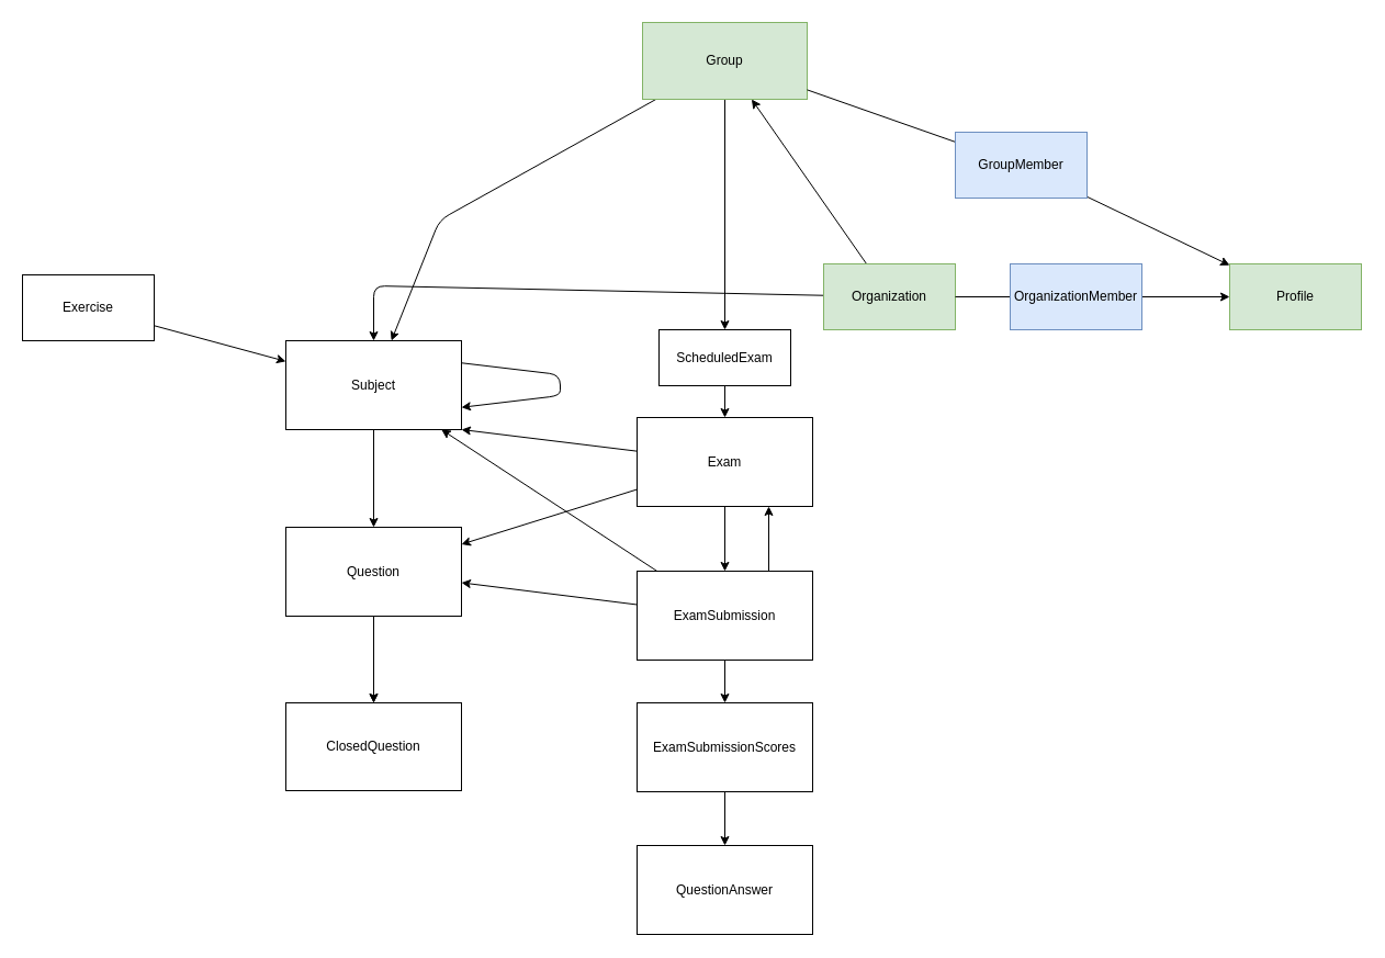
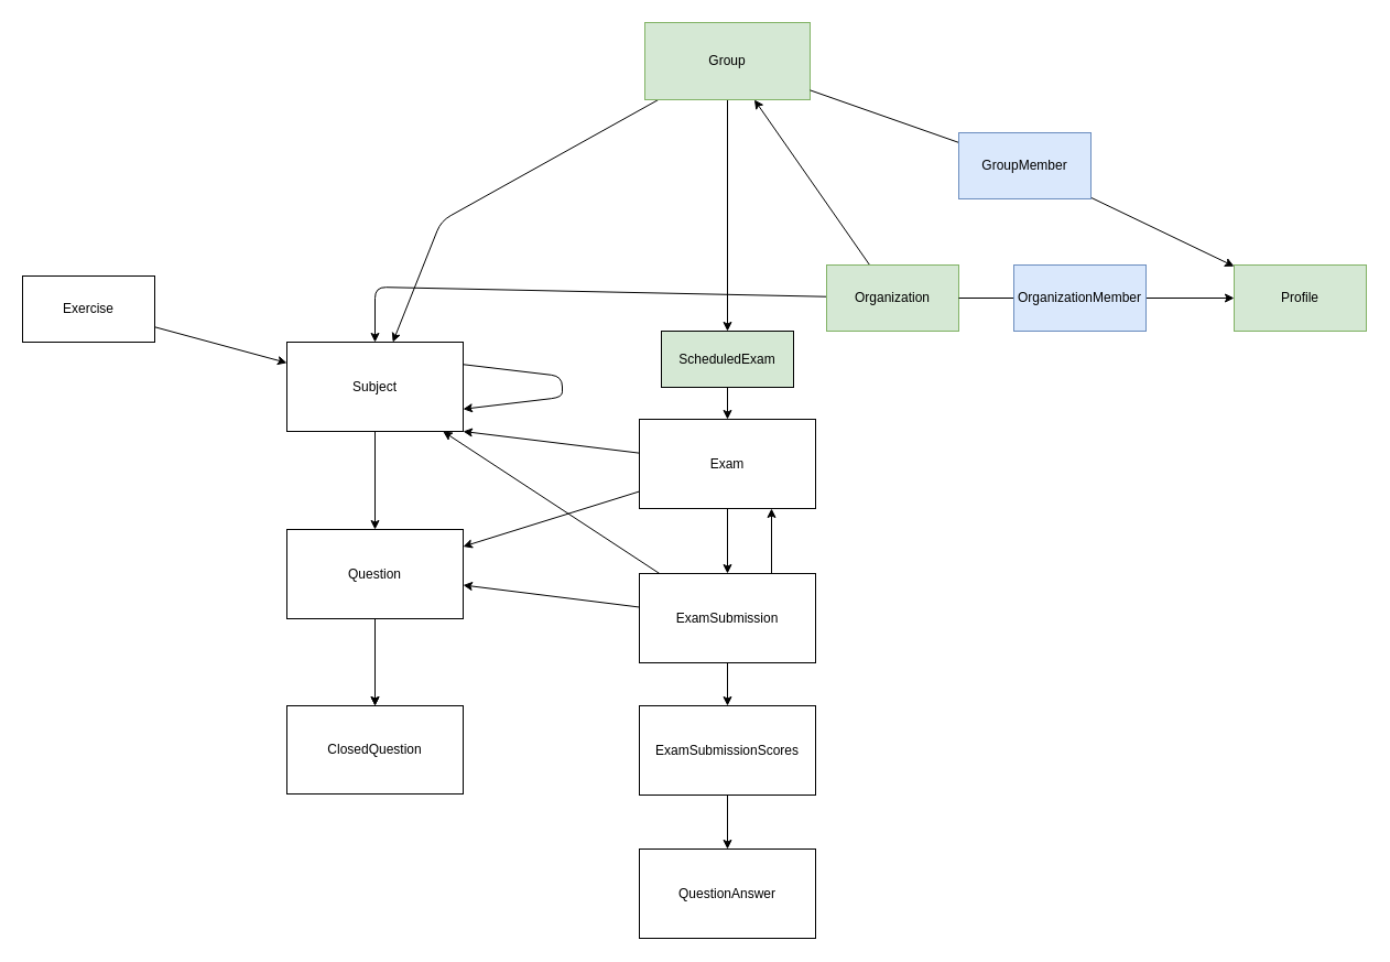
  <mxCell id="0" />
  <mxCell id="1" parent="0" />
  <mxCell id="2" value="" style="edgeStyle=none;html=1;" parent="1" source="4" target="5" edge="1"><mxGeometry relative="1" as="geometry" /></mxCell>
  <mxCell id="3" value="" style="edgeStyle=none;html=1;" parent="1" source="4" target="5" edge="1"><mxGeometry relative="1" as="geometry" /></mxCell>
  <mxCell id="4" value="Question" style="rounded=0;whiteSpace=wrap;html=1;" parent="1" vertex="1"><mxGeometry x="260" y="480" width="160" height="81" as="geometry" /></mxCell>
  <mxCell id="5" value="ClosedQuestion" style="rounded=0;whiteSpace=wrap;html=1;" parent="1" vertex="1"><mxGeometry x="260" y="640" width="160" height="80" as="geometry" /></mxCell>
  <mxCell id="6" style="edgeStyle=none;html=1;" parent="1" source="7" target="4" edge="1"><mxGeometry relative="1" as="geometry" /></mxCell>
  <mxCell id="7" value="Subject" style="rounded=0;whiteSpace=wrap;html=1;" parent="1" vertex="1"><mxGeometry x="260" y="310" width="160" height="81" as="geometry" /></mxCell>
  <mxCell id="8" style="edgeStyle=none;html=1;entryX=1;entryY=0.75;entryDx=0;entryDy=0;exitX=1;exitY=0.25;exitDx=0;exitDy=0;" parent="1" source="7" target="7" edge="1"><mxGeometry relative="1" as="geometry"><Array as="points"><mxPoint x="510" y="341" /><mxPoint x="510" y="360" /></Array></mxGeometry></mxCell>
  <mxCell id="9" style="edgeStyle=none;html=1;entryX=0.5;entryY=0;entryDx=0;entryDy=0;" parent="1" source="12" target="7" edge="1"><mxGeometry relative="1" as="geometry"><Array as="points"><mxPoint x="340" y="260" /></Array></mxGeometry></mxCell>
  <mxCell id="10" style="edgeStyle=none;html=1;" parent="1" source="12" target="17" edge="1"><mxGeometry relative="1" as="geometry" /></mxCell>
  <mxCell id="11" style="edgeStyle=none;html=1;startArrow=none;" parent="1" source="35" target="13" edge="1"><mxGeometry relative="1" as="geometry" /></mxCell>
  <mxCell id="12" value="Organization" style="rounded=0;whiteSpace=wrap;html=1;fillColor=#d5e8d4;strokeColor=#82b366;" parent="1" vertex="1"><mxGeometry x="750" y="240" width="120" height="60" as="geometry" /></mxCell>
  <mxCell id="13" value="Profile" style="rounded=0;whiteSpace=wrap;html=1;fillColor=#d5e8d4;strokeColor=#82b366;" parent="1" vertex="1"><mxGeometry x="1120" y="240" width="120" height="60" as="geometry" /></mxCell>
  <mxCell id="14" style="edgeStyle=none;html=1;startArrow=none;" parent="1" source="37" target="13" edge="1"><mxGeometry relative="1" as="geometry" /></mxCell>
  <mxCell id="15" style="edgeStyle=none;html=1;" parent="1" source="17" target="31" edge="1"><mxGeometry relative="1" as="geometry" /></mxCell>
  <mxCell id="16" style="edgeStyle=none;html=1;" parent="1" source="17" target="7" edge="1"><mxGeometry relative="1" as="geometry"><Array as="points"><mxPoint x="400" y="200" /></Array></mxGeometry></mxCell>
  <mxCell id="17" value="Group" style="rounded=0;whiteSpace=wrap;html=1;fillColor=#d5e8d4;strokeColor=#82b366;" parent="1" vertex="1"><mxGeometry x="585" y="20" width="150" height="70" as="geometry" /></mxCell>
  <mxCell id="18" style="edgeStyle=none;html=1;entryX=1;entryY=1;entryDx=0;entryDy=0;" parent="1" source="21" target="7" edge="1"><mxGeometry relative="1" as="geometry" /></mxCell>
  <mxCell id="19" style="edgeStyle=none;html=1;" parent="1" source="21" target="4" edge="1"><mxGeometry relative="1" as="geometry" /></mxCell>
  <mxCell id="20" style="edgeStyle=none;html=1;" parent="1" source="21" target="26" edge="1"><mxGeometry relative="1" as="geometry" /></mxCell>
  <mxCell id="21" value="Exam" style="rounded=0;whiteSpace=wrap;html=1;" parent="1" vertex="1"><mxGeometry x="580" y="380" width="160" height="81" as="geometry" /></mxCell>
  <mxCell id="22" style="edgeStyle=none;html=1;exitX=0.75;exitY=0;exitDx=0;exitDy=0;entryX=0.75;entryY=1;entryDx=0;entryDy=0;" parent="1" source="26" target="21" edge="1"><mxGeometry relative="1" as="geometry" /></mxCell>
  <mxCell id="23" style="edgeStyle=none;html=1;" parent="1" source="26" target="4" edge="1"><mxGeometry relative="1" as="geometry" /></mxCell>
  <mxCell id="24" style="edgeStyle=none;html=1;" parent="1" source="26" target="7" edge="1"><mxGeometry relative="1" as="geometry" /></mxCell>
  <mxCell id="25" value="" style="edgeStyle=none;html=1;" parent="1" source="26" target="28" edge="1"><mxGeometry relative="1" as="geometry" /></mxCell>
  <mxCell id="26" value="ExamSubmission" style="rounded=0;whiteSpace=wrap;html=1;" parent="1" vertex="1"><mxGeometry x="580" y="520" width="160" height="81" as="geometry" /></mxCell>
  <mxCell id="27" value="" style="edgeStyle=none;html=1;" parent="1" source="28" target="29" edge="1"><mxGeometry relative="1" as="geometry" /></mxCell>
  <mxCell id="28" value="ExamSubmissionScores" style="rounded=0;whiteSpace=wrap;html=1;" parent="1" vertex="1"><mxGeometry x="580" y="640" width="160" height="81" as="geometry" /></mxCell>
  <mxCell id="29" value="QuestionAnswer" style="rounded=0;whiteSpace=wrap;html=1;" parent="1" vertex="1"><mxGeometry x="580" y="770" width="160" height="81" as="geometry" /></mxCell>
  <mxCell id="30" style="edgeStyle=none;html=1;" parent="1" source="31" target="21" edge="1"><mxGeometry relative="1" as="geometry" /></mxCell>
- <mxCell id="31" value="ScheduledExam" style="rounded=0;whiteSpace=wrap;html=1;" parent="1" vertex="1"><mxGeometry x="600" y="300" width="120" height="51" as="geometry" /></mxCell>
+ <mxCell id="31" value="ScheduledExam" style="rounded=0;whiteSpace=wrap;html=1;fillColor=#d5e8d4;" parent="1" vertex="1"><mxGeometry x="600" y="300" width="120" height="51" as="geometry" /></mxCell>
  <mxCell id="32" style="edgeStyle=none;html=1;" parent="1" source="33" target="7" edge="1"><mxGeometry relative="1" as="geometry" /></mxCell>
  <mxCell id="33" value="Exercise" style="rounded=0;whiteSpace=wrap;html=1;" parent="1" vertex="1"><mxGeometry x="20" y="250" width="120" height="60" as="geometry" /></mxCell>
  <mxCell id="34" value="" style="edgeStyle=none;html=1;endArrow=none;" parent="1" source="12" target="35" edge="1"><mxGeometry relative="1" as="geometry"><mxPoint x="870" y="261.622" as="sourcePoint" /><mxPoint x="1120" y="268.378" as="targetPoint" /></mxGeometry></mxCell>
  <mxCell id="35" value="OrganizationMember" style="rounded=0;whiteSpace=wrap;html=1;fillColor=#dae8fc;strokeColor=#6c8ebf;" parent="1" vertex="1"><mxGeometry x="920" y="240" width="120" height="60" as="geometry" /></mxCell>
  <mxCell id="36" value="" style="edgeStyle=none;html=1;endArrow=none;" edge="1" parent="1" source="17" target="37"><mxGeometry relative="1" as="geometry"><mxPoint x="735" y="86.01" as="sourcePoint" /><mxPoint x="1120" y="245.192" as="targetPoint" /></mxGeometry></mxCell>
  <mxCell id="37" value="GroupMember" style="rounded=0;whiteSpace=wrap;html=1;fillColor=#dae8fc;strokeColor=#6c8ebf;" vertex="1" parent="1"><mxGeometry x="870" y="120" width="120" height="60" as="geometry" /></mxCell>
